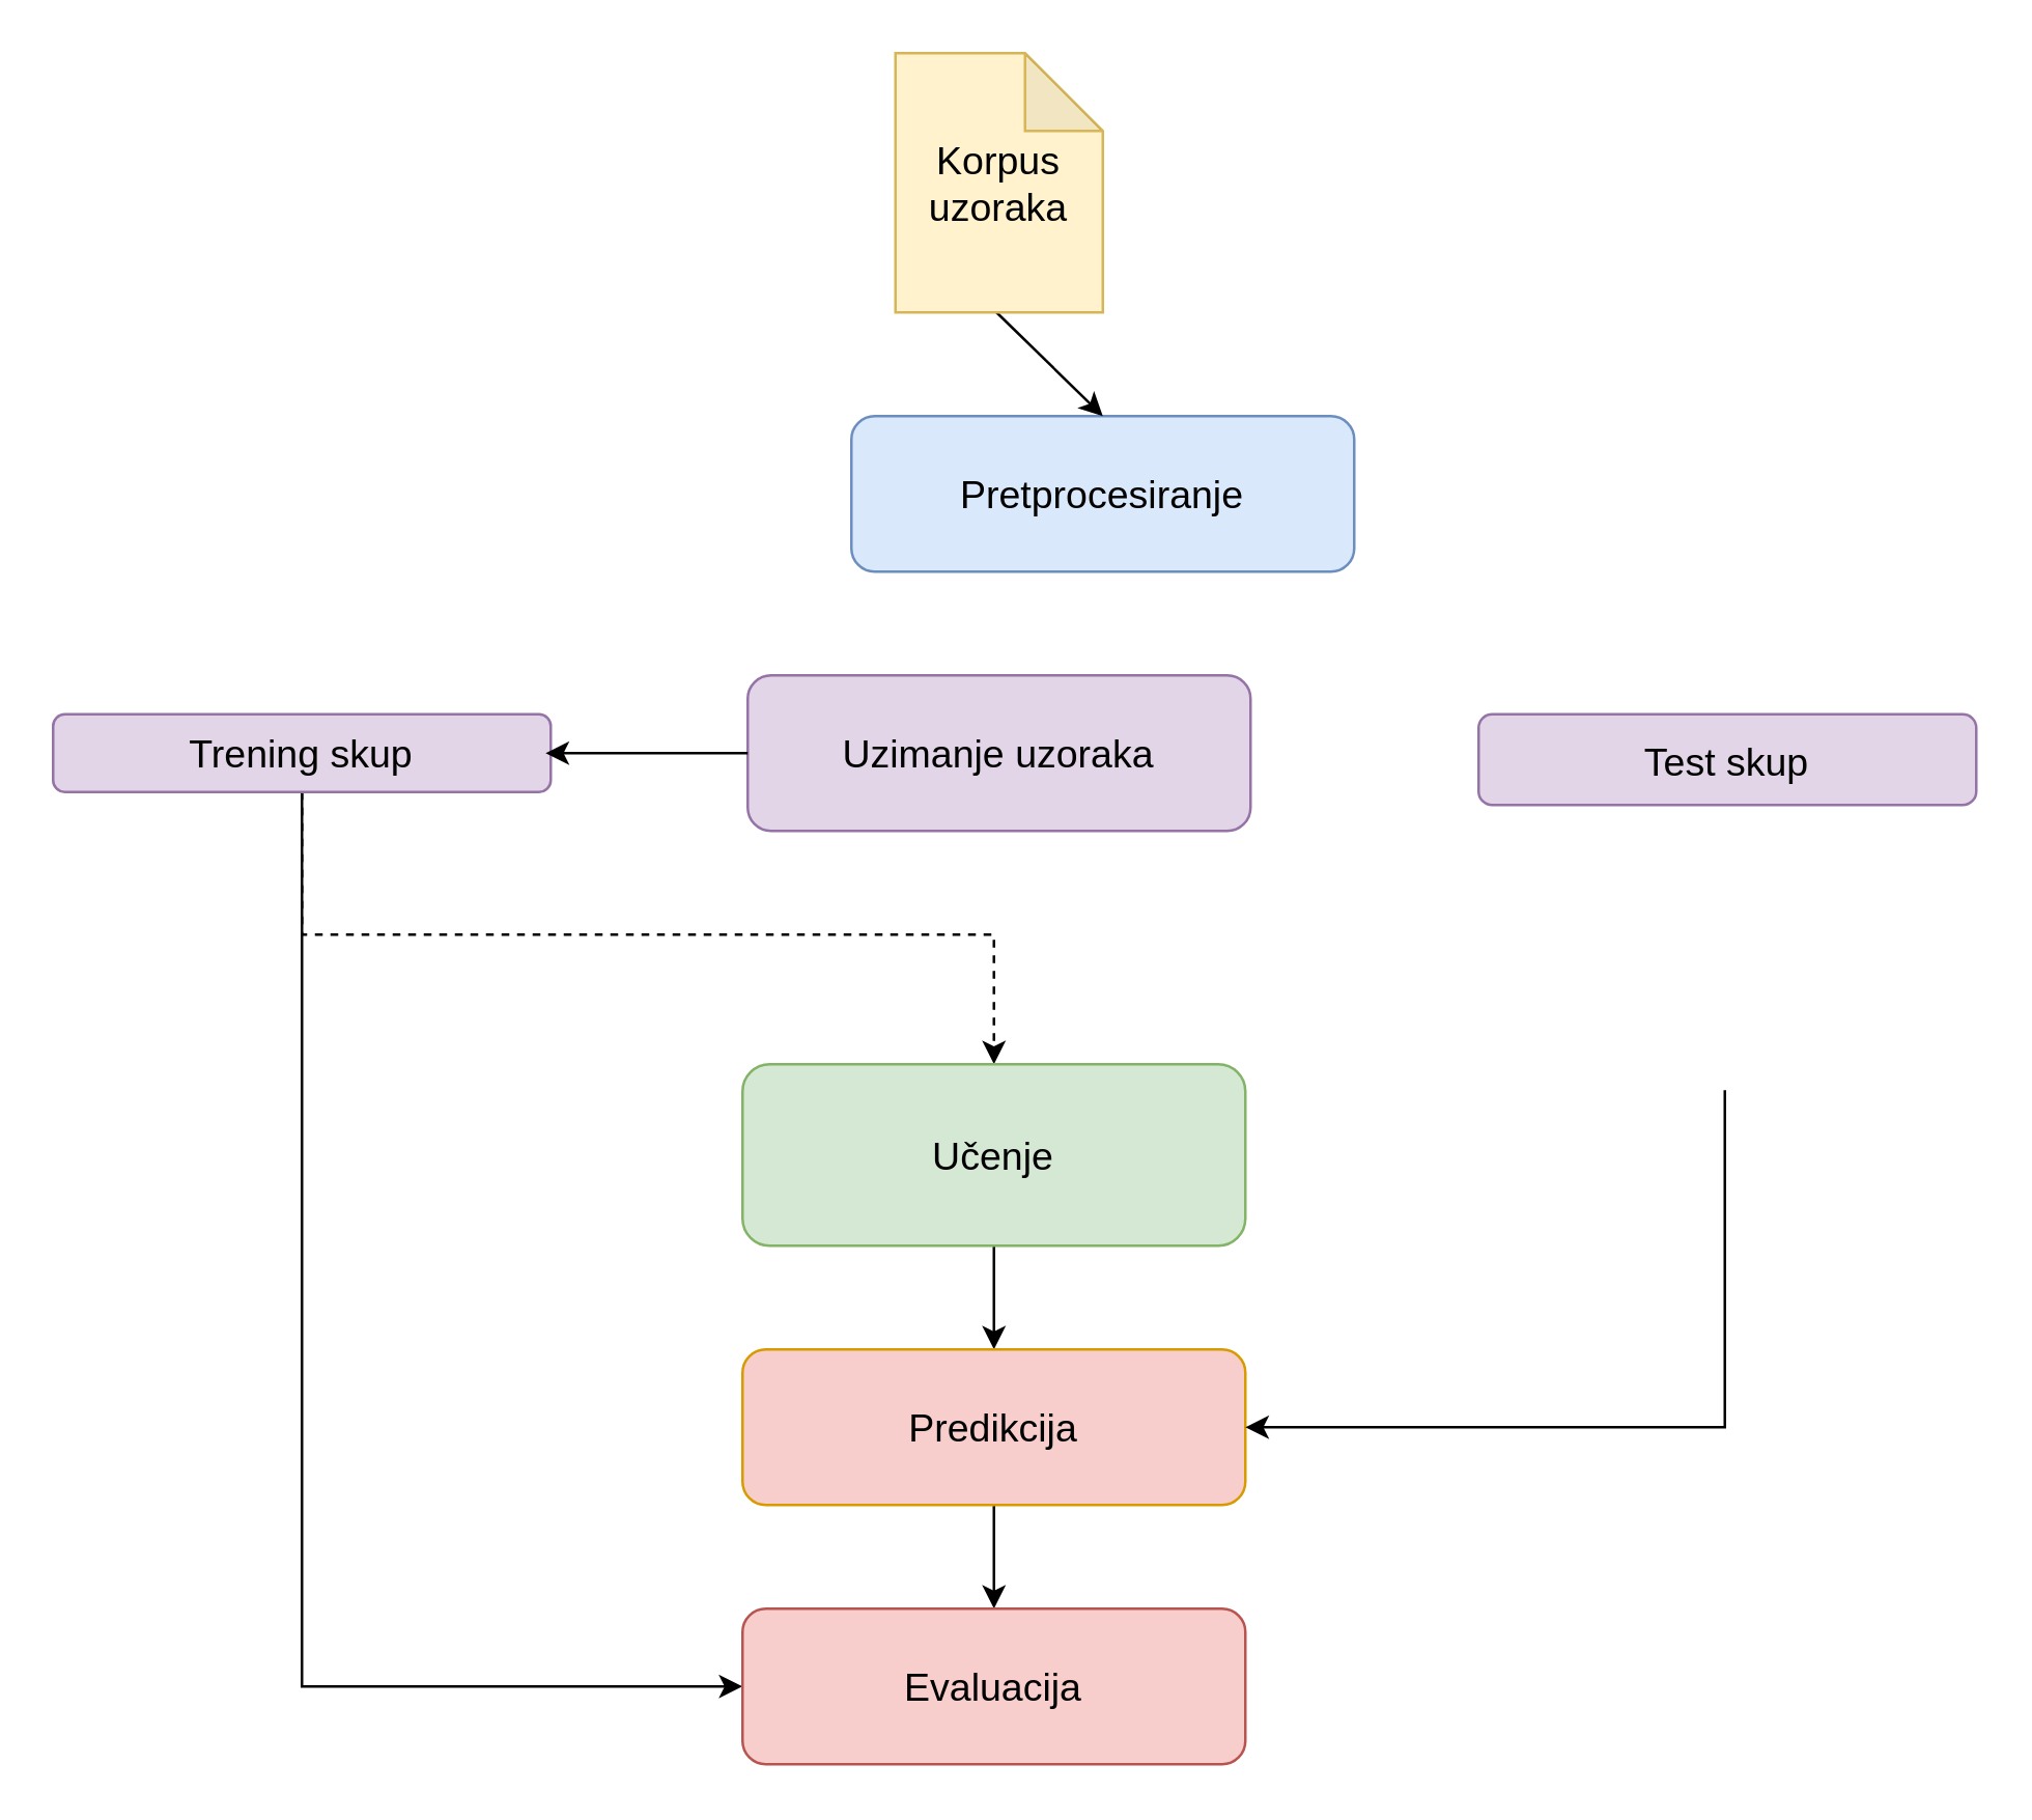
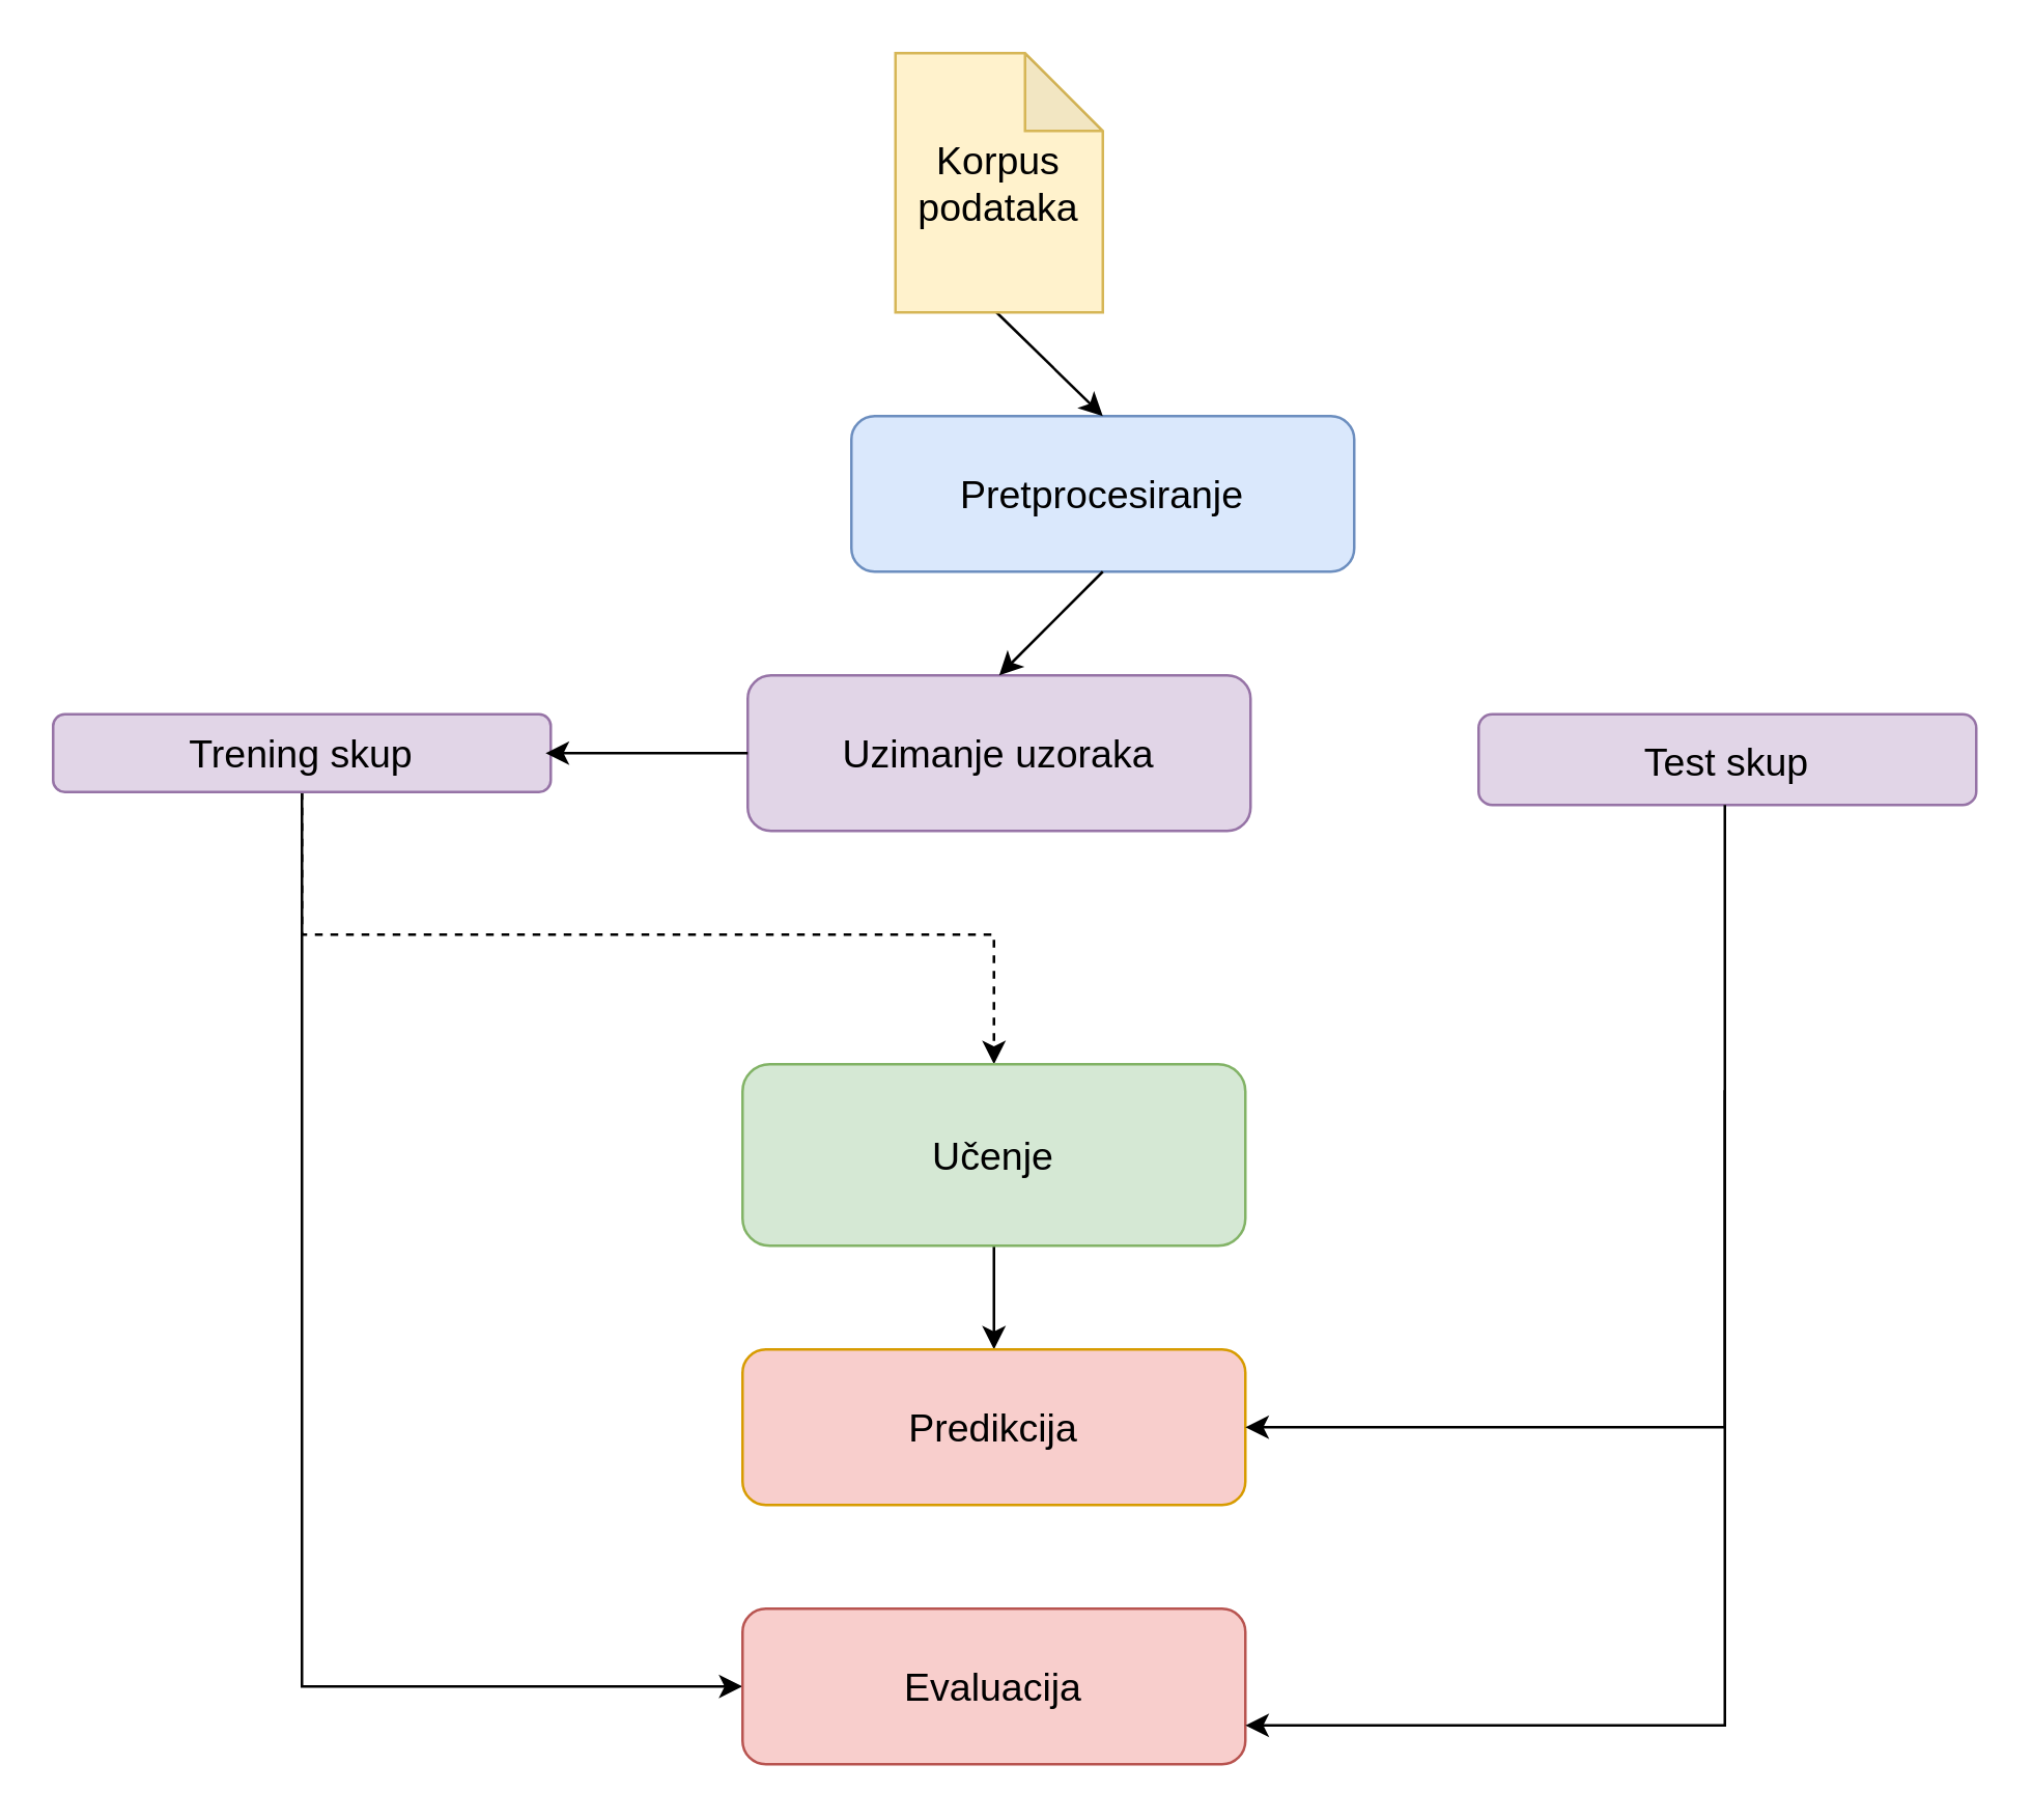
  <mxCell id="0" />
  <mxCell id="1" parent="0" />
  <mxCell id="2" value="Pretprocesiranje" style="rounded=1;whiteSpace=wrap;html=1;fillColor=#dae8fc;strokeColor=#6c8ebf;fontSize=15;" parent="1" vertex="1"><mxGeometry x="328" y="160" width="194" height="60" as="geometry" /></mxCell>
  <mxCell id="3" value="Uzimanje uzoraka" style="rounded=1;whiteSpace=wrap;html=1;fillColor=#e1d5e7;strokeColor=#9673a6;fontSize=15;" parent="1" vertex="1"><mxGeometry x="288" y="260" width="194" height="60" as="geometry" /></mxCell>
  <mxCell id="4" value="" style="endArrow=classic;html=1;fontSize=15;exitX=0.5;exitY=1;exitDx=0;exitDy=0;entryX=0.5;entryY=0;entryDx=0;entryDy=0;" parent="1" target="2" edge="1"><mxGeometry width="50" height="50" relative="1" as="geometry"><mxPoint x="384" y="120" as="sourcePoint" /><mxPoint x="410" y="330" as="targetPoint" /></mxGeometry></mxCell>
+ <mxCell id="5" value="" style="endArrow=classic;html=1;fontSize=15;exitX=0.5;exitY=1;exitDx=0;exitDy=0;entryX=0.5;entryY=0;entryDx=0;entryDy=0;" parent="1" source="2" target="3" edge="1"><mxGeometry width="50" height="50" relative="1" as="geometry"><mxPoint x="380" y="270" as="sourcePoint" /><mxPoint x="430" y="220" as="targetPoint" /></mxGeometry></mxCell>
  <mxCell id="6" style="edgeStyle=orthogonalEdgeStyle;rounded=0;orthogonalLoop=1;jettySize=auto;html=1;entryX=0.5;entryY=0;entryDx=0;entryDy=0;dashed=1;" edge="1" parent="1" source="8" target="12"><mxGeometry relative="1" as="geometry"><mxPoint x="400" y="400" as="targetPoint" /><Array as="points"><mxPoint x="116" y="360" /><mxPoint x="383" y="360" /></Array></mxGeometry></mxCell>
  <mxCell id="7" style="edgeStyle=orthogonalEdgeStyle;rounded=0;orthogonalLoop=1;jettySize=auto;html=1;" edge="1" parent="1" source="8" target="16"><mxGeometry relative="1" as="geometry"><Array as="points"><mxPoint x="116" y="650" /></Array></mxGeometry></mxCell>
  <mxCell id="8" value="Trening skup" style="rounded=1;whiteSpace=wrap;html=1;fontSize=15;fillColor=#e1d5e7;strokeColor=#9673a6;" parent="1" vertex="1"><mxGeometry x="20" y="275" width="192" height="30" as="geometry" /></mxCell>
  <mxCell id="9" value="Test skup" style="rounded=1;whiteSpace=wrap;html=1;fontSize=15;fillColor=#e1d5e7;strokeColor=#9673a6;" parent="1" vertex="1"><mxGeometry x="570" y="275" width="192" height="35" as="geometry" /></mxCell>
  <mxCell id="10" value="" style="endArrow=classic;html=1;fontSize=15;exitX=0;exitY=0.5;exitDx=0;exitDy=0;" parent="1" source="3" edge="1"><mxGeometry width="50" height="50" relative="1" as="geometry"><mxPoint x="360" y="380" as="sourcePoint" /><mxPoint x="210" y="290" as="targetPoint" /></mxGeometry></mxCell>
  <mxCell id="11" value="" style="edgeStyle=orthogonalEdgeStyle;rounded=0;orthogonalLoop=1;jettySize=auto;html=1;fontSize=15;" parent="1" source="12" target="15" edge="1"><mxGeometry relative="1" as="geometry" /></mxCell>
  <mxCell id="12" value="Učenje" style="rounded=1;whiteSpace=wrap;html=1;fillColor=#d5e8d4;strokeColor=#82b366;fontSize=15;" parent="1" vertex="1"><mxGeometry x="286" y="410" width="194" height="70" as="geometry" /></mxCell>
- <mxCell id="13" value="Korpus&lt;br&gt;uzoraka" style="shape=note;whiteSpace=wrap;html=1;backgroundOutline=1;darkOpacity=0.05;fontSize=15;fillColor=#fff2cc;strokeColor=#d6b656;" parent="1" vertex="1"><mxGeometry x="345" y="20" width="80" height="100" as="geometry" /></mxCell>
- <mxCell id="14" style="edgeStyle=orthogonalEdgeStyle;rounded=0;orthogonalLoop=1;jettySize=auto;html=1;fontSize=15;" parent="1" source="15" target="16" edge="1"><mxGeometry relative="1" as="geometry" /></mxCell>
+ <mxCell id="13" value="Korpus&lt;br&gt;podataka" style="shape=note;whiteSpace=wrap;html=1;backgroundOutline=1;darkOpacity=0.05;fontSize=15;fillColor=#fff2cc;strokeColor=#d6b656;" parent="1" vertex="1"><mxGeometry x="345" y="20" width="80" height="100" as="geometry" /></mxCell>
  <mxCell id="15" value="Predikcija" style="rounded=1;whiteSpace=wrap;html=1;fillColor=#f8cecc;strokeColor=#d79b00;fontSize=15;" parent="1" vertex="1"><mxGeometry x="286" y="520" width="194" height="60" as="geometry" /></mxCell>
  <mxCell id="16" value="Evaluacija" style="rounded=1;whiteSpace=wrap;html=1;fillColor=#f8cecc;strokeColor=#b85450;fontSize=15;" parent="1" vertex="1"><mxGeometry x="286" y="620" width="194" height="60" as="geometry" /></mxCell>
  <mxCell id="17" style="edgeStyle=orthogonalEdgeStyle;rounded=0;orthogonalLoop=1;jettySize=auto;html=1;entryX=1;entryY=0.5;entryDx=0;entryDy=0;fontSize=15;" parent="1" target="15" edge="1"><mxGeometry relative="1" as="geometry"><Array as="points"><mxPoint x="665" y="550" /></Array><mxPoint x="665" y="420" as="sourcePoint" /></mxGeometry></mxCell>
+ <mxCell id="18" style="edgeStyle=orthogonalEdgeStyle;rounded=0;orthogonalLoop=1;jettySize=auto;html=1;entryX=1;entryY=0.75;entryDx=0;entryDy=0;fontSize=15;" parent="1" source="9" target="16" edge="1"><mxGeometry relative="1" as="geometry"><Array as="points"><mxPoint x="665" y="665" /></Array><mxPoint x="665" y="420" as="sourcePoint" /></mxGeometry></mxCell>
